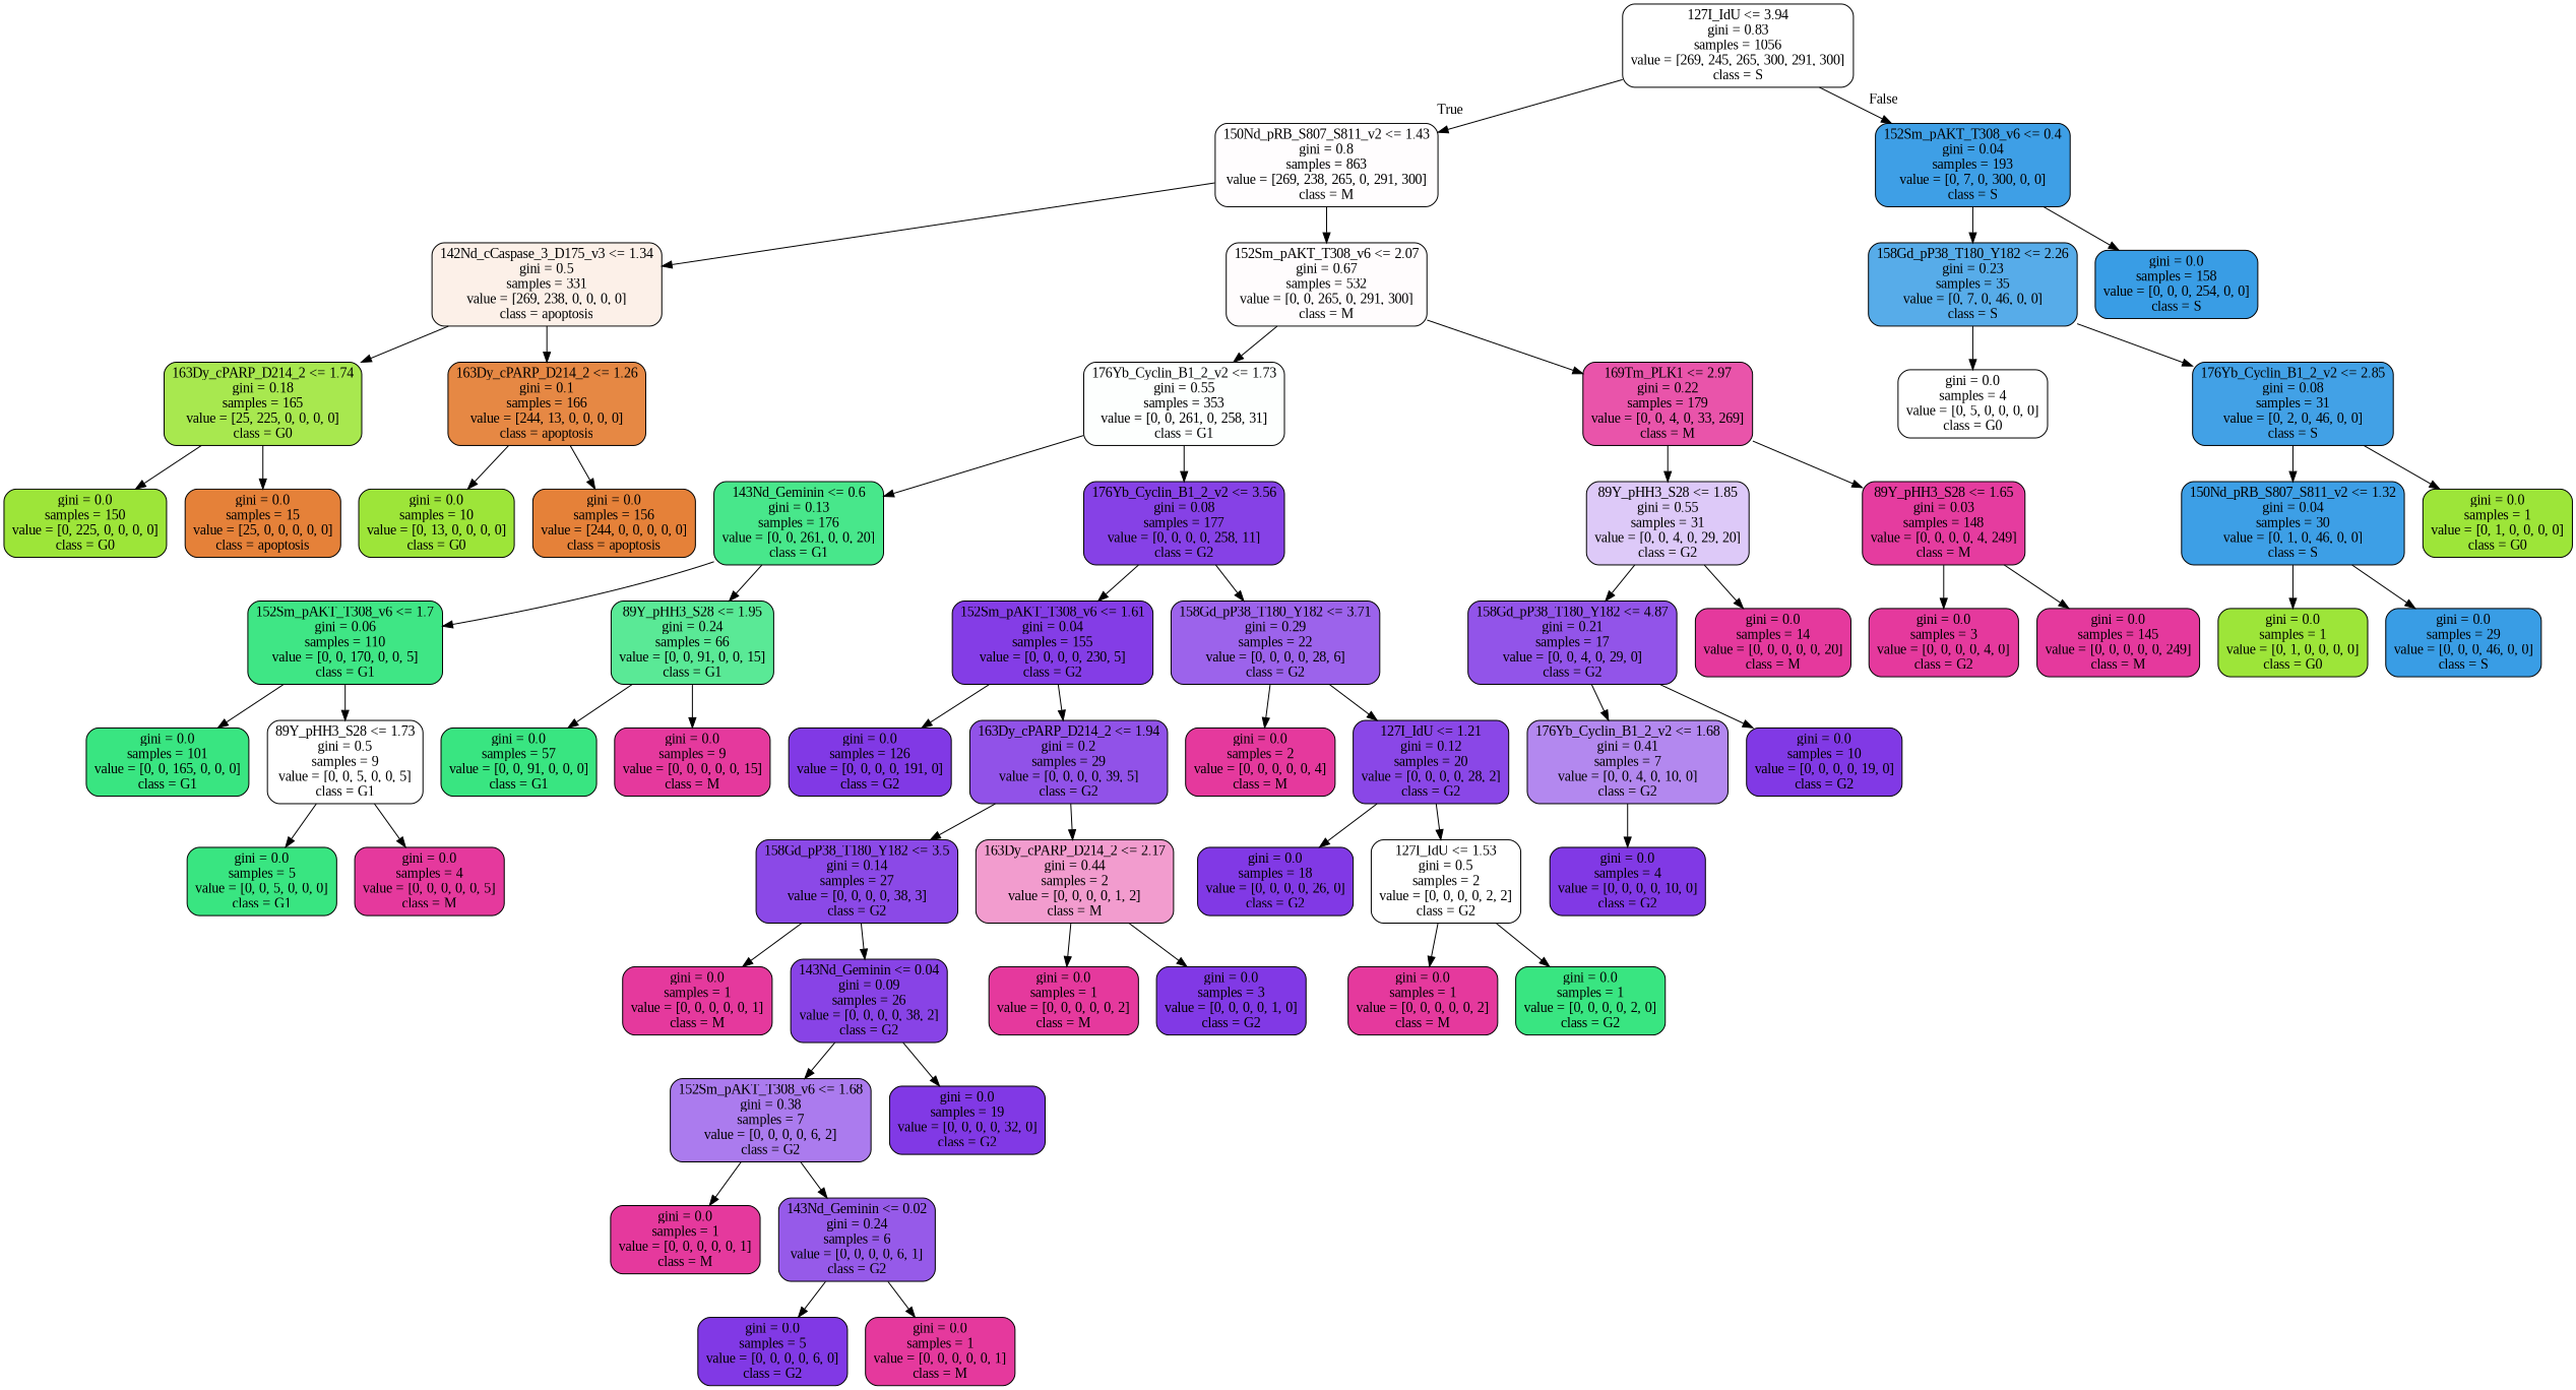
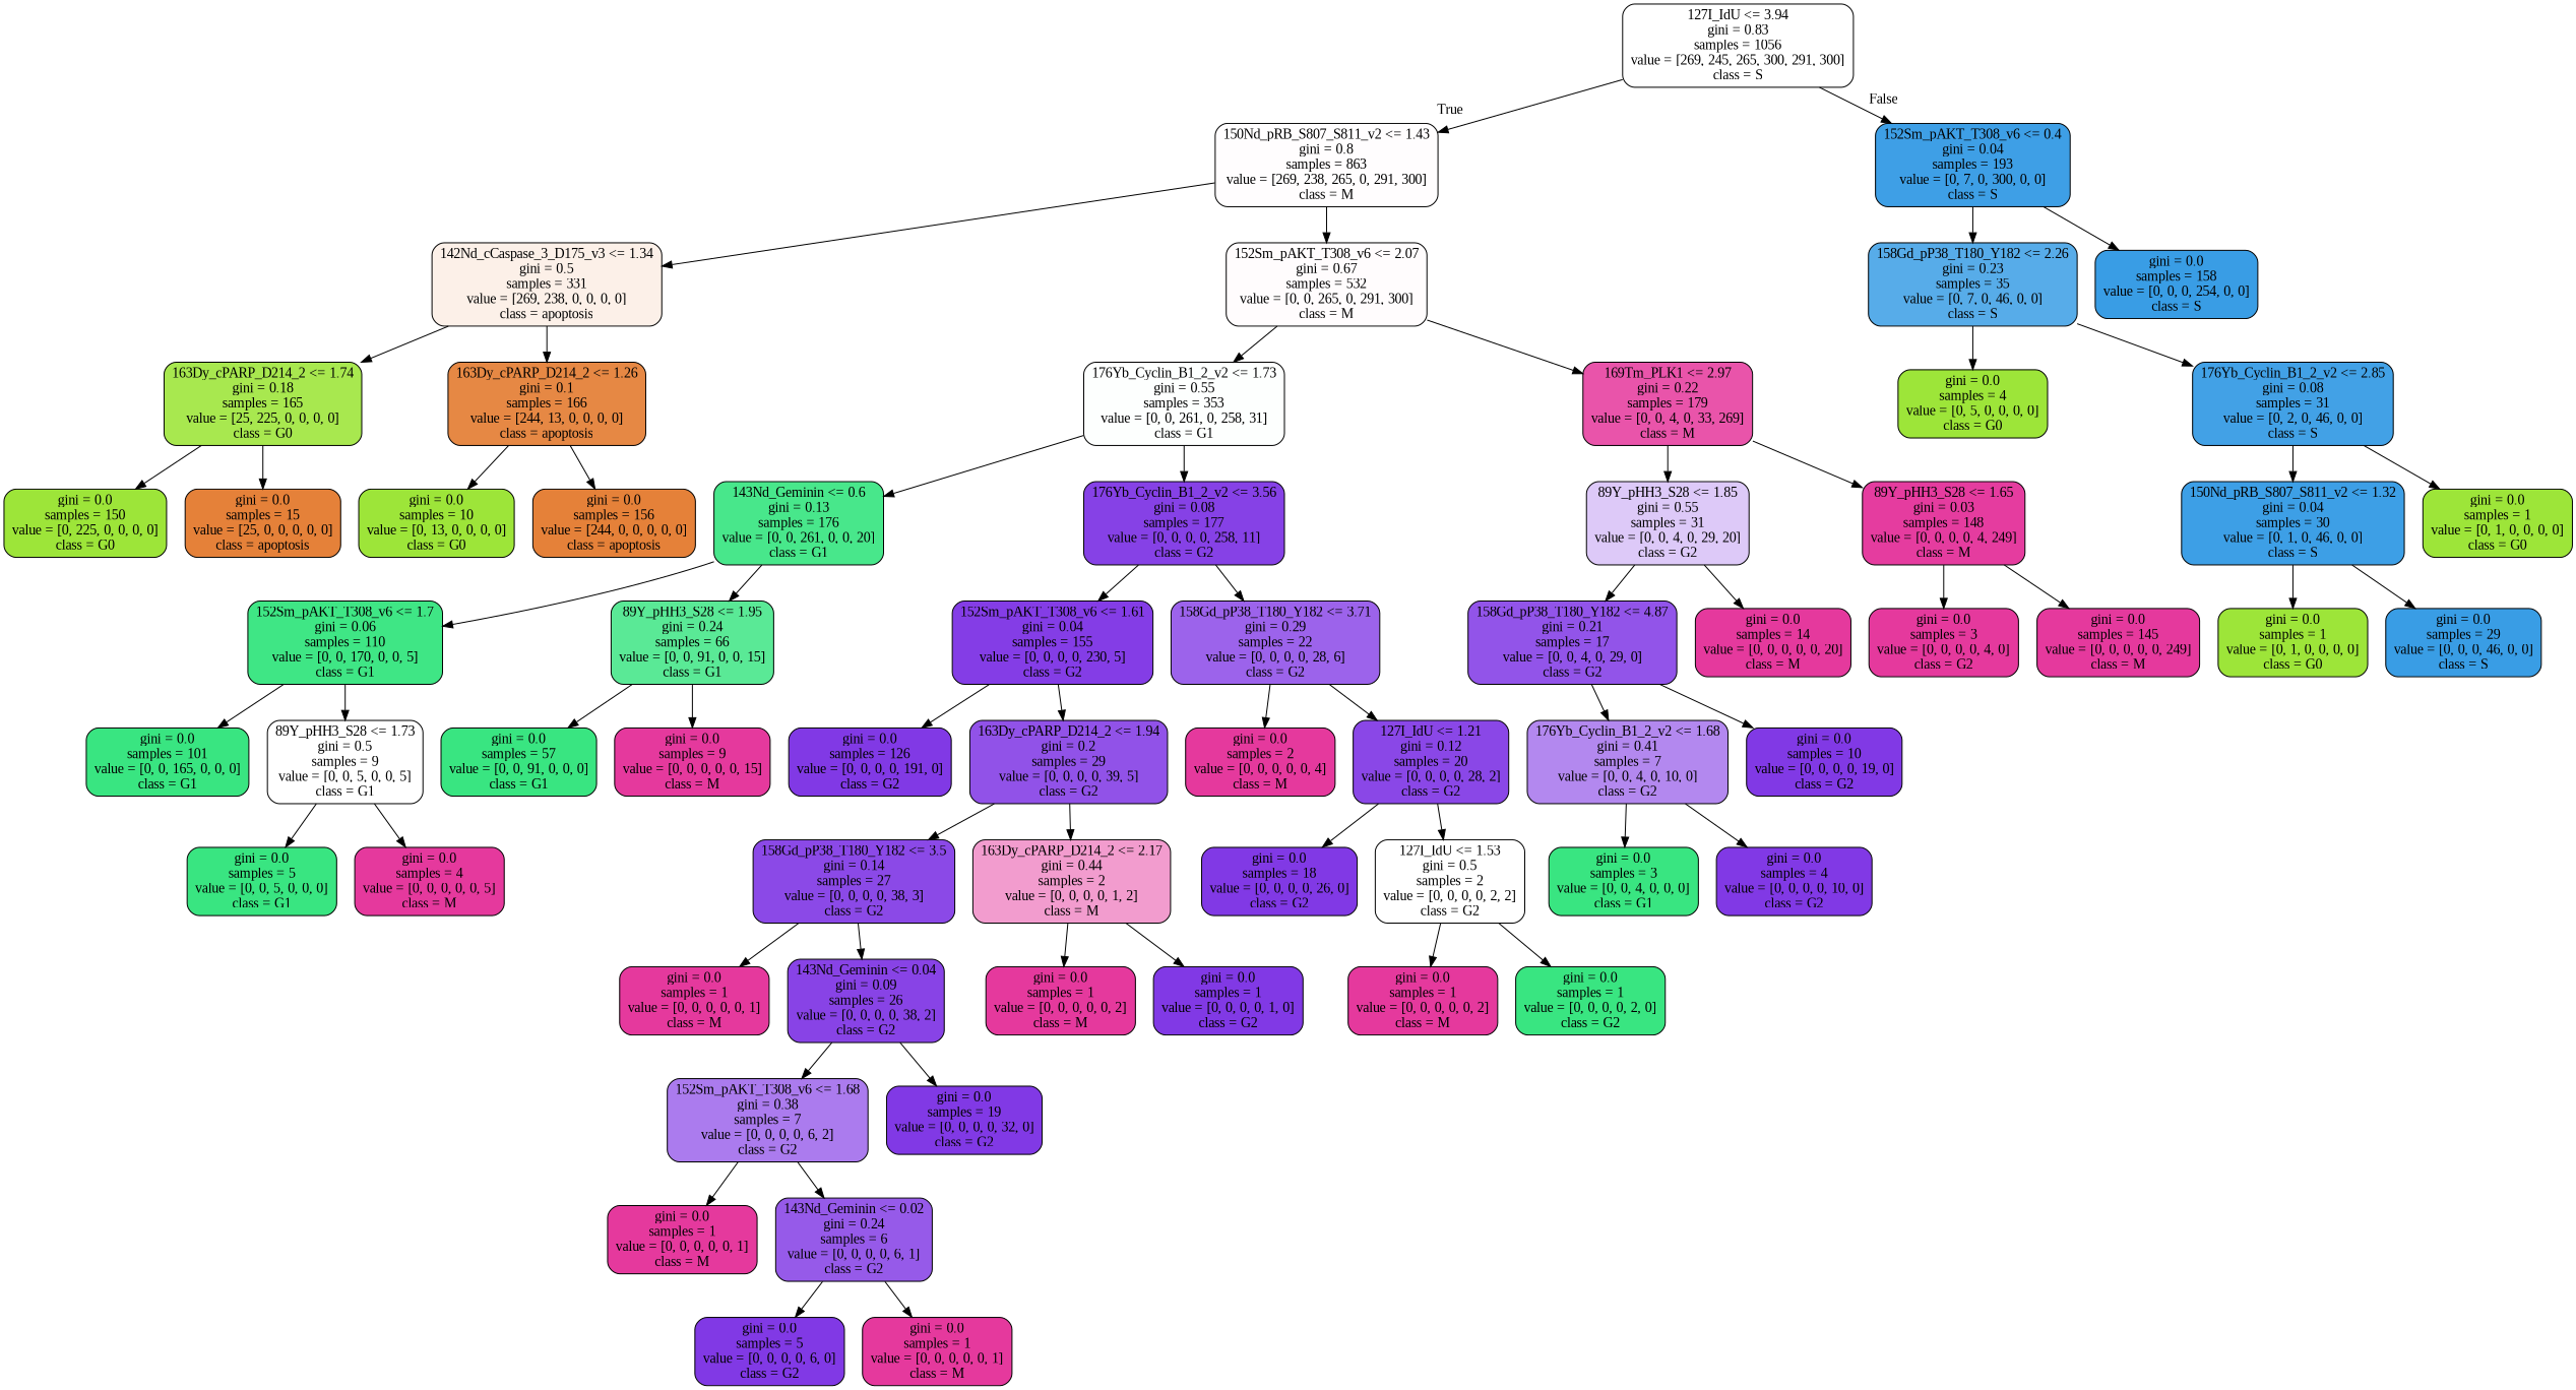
  digraph {
    fontname="Liberation Serif"
    node [color=black fillcolor="#e5399d" fontname="Liberation Serif" shape=box style="filled, rounded"]
    edge [fontname="Liberation Serif"]
    n1 [fillcolor="#ffffff" label="127I_IdU <= 3.94\ngini = 0.83\nsamples = 1056\nvalue = [269, 245, 265, 300, 291, 300]\nclass = S"]
    n2 [fillcolor="#fffdfe" label="150Nd_pRB_S807_S811_v2 <= 1.43\ngini = 0.8\nsamples = 863\nvalue = [269, 238, 265, 0, 291, 300]\nclass = M"]
    n3 [fillcolor="#3e9fe6" label="152Sm_pAKT_T308_v6 <= 0.4\ngini = 0.04\nsamples = 193\nvalue = [0, 7, 0, 300, 0, 0]\nclass = S"]
    n4 [fillcolor="#fcf0e8" label="142Nd_cCaspase_3_D175_v3 <= 1.34\ngini = 0.5\nsamples = 331\nvalue = [269, 238, 0, 0, 0, 0]\nclass = apoptosis"]
    n5 [fillcolor="#fffcfd" label="152Sm_pAKT_T308_v6 <= 2.07\ngini = 0.67\nsamples = 532\nvalue = [0, 0, 265, 0, 291, 300]\nclass = M"]
    n6 [fillcolor="#57ace9" label="158Gd_pP38_T180_Y182 <= 2.26\ngini = 0.23\nsamples = 35\nvalue = [0, 7, 0, 46, 0, 0]\nclass = S"]
    n7 [fillcolor="#399de5" label="gini = 0.0\nsamples = 158\nvalue = [0, 0, 0, 254, 0, 0]\nclass = S"]
    n8 [fillcolor="#a8e84f" label="163Dy_cPARP_D214_2 <= 1.74\ngini = 0.18\nsamples = 165\nvalue = [25, 225, 0, 0, 0, 0]\nclass = G0"]
    n9 [fillcolor="#e68844" label="163Dy_cPARP_D214_2 <= 1.26\ngini = 0.1\nsamples = 166\nvalue = [244, 13, 0, 0, 0, 0]\nclass = apoptosis"]
    n10 [fillcolor="#fdfffe" label="176Yb_Cyclin_B1_2_v2 <= 1.73\ngini = 0.55\nsamples = 353\nvalue = [0, 0, 261, 0, 258, 31]\nclass = G1"]
    n11 [fillcolor="#e954aa" label="169Tm_PLK1 <= 2.97\ngini = 0.22\nsamples = 179\nvalue = [0, 0, 4, 0, 33, 269]\nclass = M"]
    n12 [fillcolor="#9de539" label="gini = 0.0\nsamples = 150\nvalue = [0, 225, 0, 0, 0, 0]\nclass = G0"]
    n13 [fillcolor="#e58139" label="gini = 0.0\nsamples = 15\nvalue = [25, 0, 0, 0, 0, 0]\nclass = apoptosis"]
    n14 [fillcolor="#9de539" label="gini = 0.0\nsamples = 10\nvalue = [0, 13, 0, 0, 0, 0]\nclass = G0"]
    n15 [fillcolor="#e58139" label="gini = 0.0\nsamples = 156\nvalue = [244, 0, 0, 0, 0, 0]\nclass = apoptosis"]
    n16 [fillcolor="#48e78b" label="143Nd_Geminin <= 0.6\ngini = 0.13\nsamples = 176\nvalue = [0, 0, 261, 0, 0, 20]\nclass = G1"]
    n17 [fillcolor="#8641e6" label="176Yb_Cyclin_B1_2_v2 <= 3.56\ngini = 0.08\nsamples = 177\nvalue = [0, 0, 0, 0, 258, 11]\nclass = G2"]
    n18 [fillcolor="#ddc9f8" label="89Y_pHH3_S28 <= 1.85\ngini = 0.55\nsamples = 31\nvalue = [0, 0, 4, 0, 29, 20]\nclass = G2"]
    n19 [fillcolor="#e53c9f" label="89Y_pHH3_S28 <= 1.65\ngini = 0.03\nsamples = 148\nvalue = [0, 0, 0, 0, 4, 249]\nclass = M"]
    n20 [fillcolor="#3fe685" label="152Sm_pAKT_T308_v6 <= 1.7\ngini = 0.06\nsamples = 110\nvalue = [0, 0, 170, 0, 0, 5]\nclass = G1"]
    n21 [fillcolor="#5ae996" label="89Y_pHH3_S28 <= 1.95\ngini = 0.24\nsamples = 66\nvalue = [0, 0, 91, 0, 0, 15]\nclass = G1"]
    n22 [fillcolor="#843de6" label="152Sm_pAKT_T308_v6 <= 1.61\ngini = 0.04\nsamples = 155\nvalue = [0, 0, 0, 0, 230, 5]\nclass = G2"]
    n23 [fillcolor="#9c63eb" label="158Gd_pP38_T180_Y182 <= 3.71\ngini = 0.29\nsamples = 22\nvalue = [0, 0, 0, 0, 28, 6]\nclass = G2"]
    n24 [fillcolor="#39e581" label="gini = 0.0\nsamples = 101\nvalue = [0, 0, 165, 0, 0, 0]\nclass = G1"]
    n25 [fillcolor="#ffffff" label="89Y_pHH3_S28 <= 1.73\ngini = 0.5\nsamples = 9\nvalue = [0, 0, 5, 0, 0, 5]\nclass = G1"]
    n26 [fillcolor="#39e581" label="gini = 0.0\nsamples = 57\nvalue = [0, 0, 91, 0, 0, 0]\nclass = G1"]
    n27 [label="gini = 0.0\nsamples = 9\nvalue = [0, 0, 0, 0, 0, 15]\nclass = M"]
    n28 [fillcolor="#39e581" label="gini = 0.0\nsamples = 5\nvalue = [0, 0, 5, 0, 0, 0]\nclass = G1"]
    n29 [label="gini = 0.0\nsamples = 4\nvalue = [0, 0, 0, 0, 0, 5]\nclass = M"]
    n30 [fillcolor="#8139e5" label="gini = 0.0\nsamples = 126\nvalue = [0, 0, 0, 0, 191, 0]\nclass = G2"]
    n31 [fillcolor="#9152e8" label="163Dy_cPARP_D214_2 <= 1.94\ngini = 0.2\nsamples = 29\nvalue = [0, 0, 0, 0, 39, 5]\nclass = G2"]
    n32 [label="gini = 0.0\nsamples = 2\nvalue = [0, 0, 0, 0, 0, 4]\nclass = M"]
    n33 [fillcolor="#8a47e7" label="127I_IdU <= 1.21\ngini = 0.12\nsamples = 20\nvalue = [0, 0, 0, 0, 28, 2]\nclass = G2"]
    n34 [fillcolor="#8b49e7" label="158Gd_pP38_T180_Y182 <= 3.5\ngini = 0.14\nsamples = 27\nvalue = [0, 0, 0, 0, 38, 3]\nclass = G2"]
    n35 [fillcolor="#f29cce" label="163Dy_cPARP_D214_2 <= 2.17\ngini = 0.44\nsamples = 2\nvalue = [0, 0, 0, 0, 1, 2]\nclass = M"]
    n36 [label="gini = 0.0\nsamples = 1\nvalue = [0, 0, 0, 0, 0, 1]\nclass = M"]
    n37 [fillcolor="#8843e6" label="143Nd_Geminin <= 0.04\ngini = 0.09\nsamples = 26\nvalue = [0, 0, 0, 0, 38, 2]\nclass = G2"]
    n38 [label="gini = 0.0\nsamples = 1\nvalue = [0, 0, 0, 0, 0, 2]\nclass = M"]
-   n39 [fillcolor="#8139e5" label="gini = 0.0\nsamples = 3\nvalue = [0, 0, 0, 0, 1, 0]\nclass = G2"]
+   n39 [fillcolor="#8139e5" label="gini = 0.0\nsamples = 1\nvalue = [0, 0, 0, 0, 1, 0]\nclass = G2"]
    n40 [fillcolor="#ab7bee" label="152Sm_pAKT_T308_v6 <= 1.68\ngini = 0.38\nsamples = 7\nvalue = [0, 0, 0, 0, 6, 2]\nclass = G2"]
    n41 [fillcolor="#8139e5" label="gini = 0.0\nsamples = 19\nvalue = [0, 0, 0, 0, 32, 0]\nclass = G2"]
    n42 [label="gini = 0.0\nsamples = 1\nvalue = [0, 0, 0, 0, 0, 1]\nclass = M"]
    n43 [fillcolor="#965ae9" label="143Nd_Geminin <= 0.02\ngini = 0.24\nsamples = 6\nvalue = [0, 0, 0, 0, 6, 1]\nclass = G2"]
    n44 [fillcolor="#8139e5" label="gini = 0.0\nsamples = 5\nvalue = [0, 0, 0, 0, 6, 0]\nclass = G2"]
    n45 [label="gini = 0.0\nsamples = 1\nvalue = [0, 0, 0, 0, 0, 1]\nclass = M"]
    n46 [fillcolor="#8139e5" label="gini = 0.0\nsamples = 18\nvalue = [0, 0, 0, 0, 26, 0]\nclass = G2"]
    n47 [fillcolor="#ffffff" label="127I_IdU <= 1.53\ngini = 0.5\nsamples = 2\nvalue = [0, 0, 0, 0, 2, 2]\nclass = G2"]
    n48 [label="gini = 0.0\nsamples = 1\nvalue = [0, 0, 0, 0, 0, 2]\nclass = M"]
    n49 [fillcolor="#39e581" label="gini = 0.0\nsamples = 1\nvalue = [0, 0, 0, 0, 2, 0]\nclass = G2"]
    n50 [fillcolor="#9254e9" label="158Gd_pP38_T180_Y182 <= 4.87\ngini = 0.21\nsamples = 17\nvalue = [0, 0, 4, 0, 29, 0]\nclass = G2"]
    n51 [label="gini = 0.0\nsamples = 14\nvalue = [0, 0, 0, 0, 0, 20]\nclass = M"]
    n52 [label="gini = 0.0\nsamples = 3\nvalue = [0, 0, 0, 0, 4, 0]\nclass = G2"]
    n53 [label="gini = 0.0\nsamples = 145\nvalue = [0, 0, 0, 0, 0, 249]\nclass = M"]
    n54 [fillcolor="#b388ef" label="176Yb_Cyclin_B1_2_v2 <= 1.68\ngini = 0.41\nsamples = 7\nvalue = [0, 0, 4, 0, 10, 0]\nclass = G2"]
    n55 [fillcolor="#8139e5" label="gini = 0.0\nsamples = 10\nvalue = [0, 0, 0, 0, 19, 0]\nclass = G2"]
+   n56 [fillcolor="#39e581" label="gini = 0.0\nsamples = 3\nvalue = [0, 0, 4, 0, 0, 0]\nclass = G1"]
    n57 [fillcolor="#8139e5" label="gini = 0.0\nsamples = 4\nvalue = [0, 0, 0, 0, 10, 0]\nclass = G2"]
-   n58 [fillcolor="#ffffff" label="gini = 0.0\nsamples = 4\nvalue = [0, 5, 0, 0, 0, 0]\nclass = G0"]
+   n58 [fillcolor="#9de539" label="gini = 0.0\nsamples = 4\nvalue = [0, 5, 0, 0, 0, 0]\nclass = G0"]
    n59 [fillcolor="#42a1e6" label="176Yb_Cyclin_B1_2_v2 <= 2.85\ngini = 0.08\nsamples = 31\nvalue = [0, 2, 0, 46, 0, 0]\nclass = S"]
    n60 [fillcolor="#3d9fe6" label="150Nd_pRB_S807_S811_v2 <= 1.32\ngini = 0.04\nsamples = 30\nvalue = [0, 1, 0, 46, 0, 0]\nclass = S"]
    n61 [fillcolor="#9de539" label="gini = 0.0\nsamples = 1\nvalue = [0, 1, 0, 0, 0, 0]\nclass = G0"]
    n62 [fillcolor="#9de539" label="gini = 0.0\nsamples = 1\nvalue = [0, 1, 0, 0, 0, 0]\nclass = G0"]
    n63 [fillcolor="#399de5" label="gini = 0.0\nsamples = 29\nvalue = [0, 0, 0, 46, 0, 0]\nclass = S"]
    n1 -> n2 [headlabel=True labelangle=45 labeldistance=2.5]
    n1 -> n3 [headlabel=False labelangle=-45 labeldistance=2.5]
    n2 -> n4
    n2 -> n5
    n3 -> n6
    n3 -> n7
    n4 -> n8
    n4 -> n9
    n5 -> n10
    n5 -> n11
    n6 -> n58
    n6 -> n59
    n8 -> n12
    n8 -> n13
    n9 -> n14
    n9 -> n15
    n10 -> n16
    n10 -> n17
    n11 -> n18
    n11 -> n19
    n16 -> n20
    n16 -> n21
    n17 -> n22
    n17 -> n23
    n18 -> n50
    n18 -> n51
    n19 -> n52
    n19 -> n53
    n20 -> n24
    n20 -> n25
    n21 -> n26
    n21 -> n27
    n22 -> n30
    n22 -> n31
    n23 -> n32
    n23 -> n33
    n25 -> n28
    n25 -> n29
    n31 -> n34
    n31 -> n35
    n33 -> n46
    n33 -> n47
    n34 -> n36
    n34 -> n37
    n35 -> n38
    n35 -> n39
    n37 -> n40
    n37 -> n41
    n40 -> n42
    n40 -> n43
    n43 -> n44
    n43 -> n45
    n47 -> n48
    n47 -> n49
    n50 -> n54
    n50 -> n55
+   n54 -> n56
    n54 -> n57
    n59 -> n60
    n59 -> n61
    n60 -> n62
    n60 -> n63
  }
